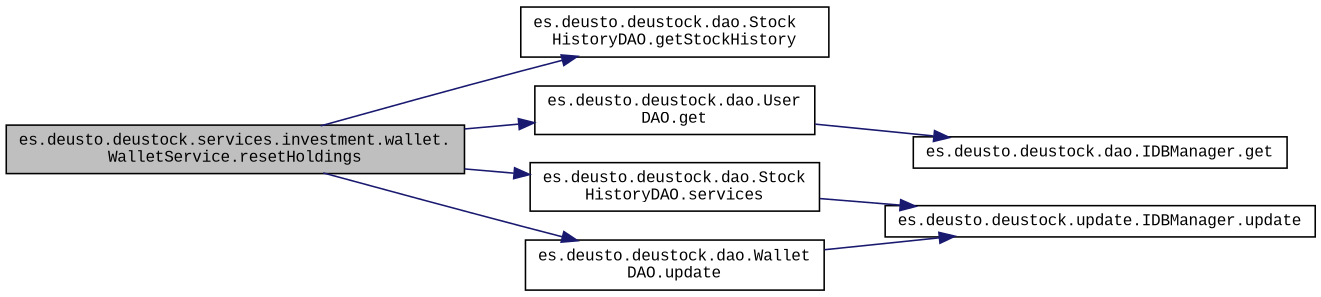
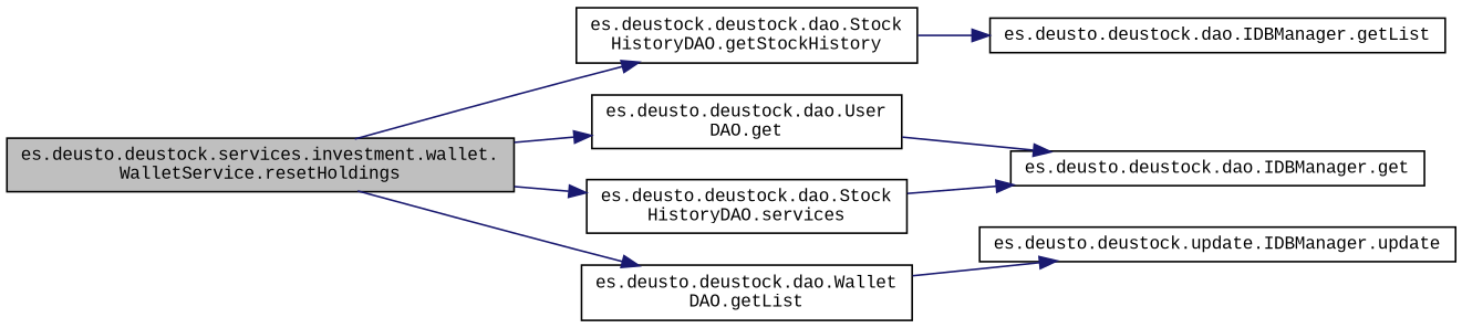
  digraph {
    fontname="Liberation Mono"
    rankdir=LR
    node [color=black fillcolor=white fontname="Liberation Mono" fontsize=10 shape=record style=filled]
    edge [color=midnightblue fontname="Liberation Mono" fontsize=10 labelfontname=Helvetica labelfontsize=10 style=solid]
    n1 [fillcolor=grey75 fontcolor=black height=0.2 label="es.deusto.deustock.services.investment.wallet.\lWalletService.resetHoldings" width=0.4]
    n2 [height=0.2 label="es.deusto.deustock.dao.User\lDAO.get" width=0.4]
-   n3 [height=0.2 label="es.deusto.deustock.dao.Stock\lHistoryDAO.getStockHistory" width=0.4]
+   n3 [height=0.2 label="es.deustock.deustock.dao.Stock\lHistoryDAO.getStockHistory" width=0.4]
    n4 [height=0.2 label="es.deusto.deustock.dao.Stock\lHistoryDAO.services" width=0.4]
-   n5 [height=0.2 label="es.deusto.deustock.dao.Wallet\lDAO.update" width=0.4]
+   n5 [height=0.2 label="es.deusto.deustock.dao.Wallet\lDAO.getList" width=0.4]
    n6 [height=0.2 label="es.deusto.deustock.dao.IDBManager.get" width=0.4]
+   n7 [height=0.2 label="es.deusto.deustock.dao.IDBManager.getList" width=0.4]
    n8 [height=0.2 label="es.deusto.deustock.update.IDBManager.update" width=0.4]
    n1 -> n2
    n1 -> n3
    n1 -> n4
    n1 -> n5
    n2 -> n6
-   n4 -> n8
+   n3 -> n7
+   n4 -> n6
    n5 -> n8
  }
